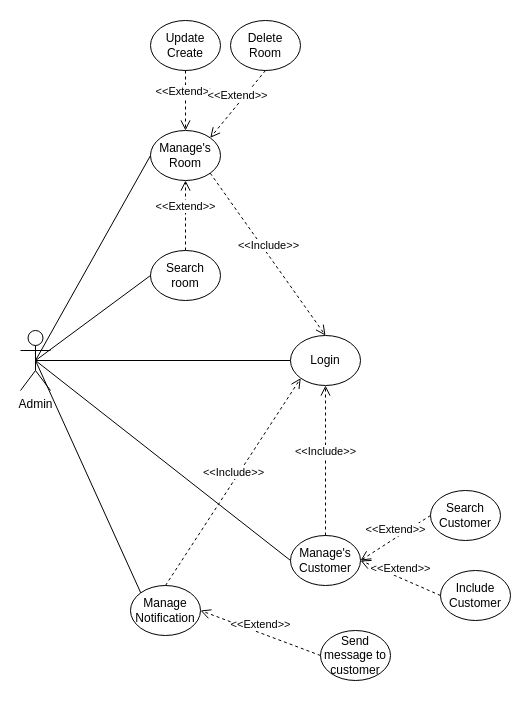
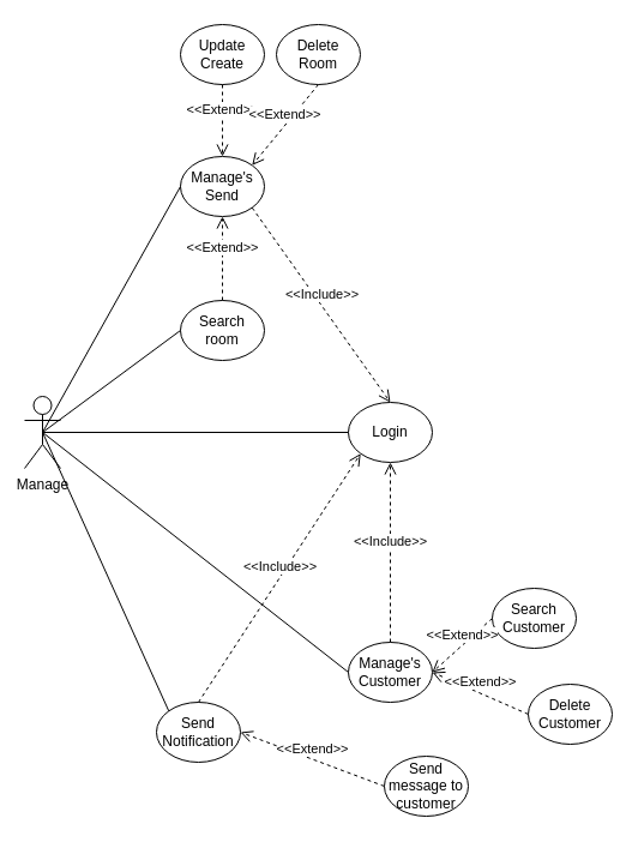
  <mxCell id="0" />
  <mxCell id="1" parent="0" />
- <mxCell id="2" value="Admin" style="shape=umlActor;verticalLabelPosition=bottom;verticalAlign=top;html=1;outlineConnect=0;" parent="1" vertex="1"><mxGeometry x="20" y="330" width="30" height="60" as="geometry" /></mxCell>
+ <mxCell id="2" value="Manage" style="shape=umlActor;verticalLabelPosition=bottom;verticalAlign=top;html=1;outlineConnect=0;" parent="1" vertex="1"><mxGeometry x="20" y="330" width="30" height="60" as="geometry" /></mxCell>
  <mxCell id="3" value="Login" style="ellipse;whiteSpace=wrap;html=1;" parent="1" vertex="1"><mxGeometry x="290" y="335" width="70" height="50" as="geometry" /></mxCell>
  <mxCell id="4" value="Manage's Customer" style="ellipse;whiteSpace=wrap;html=1;" parent="1" vertex="1"><mxGeometry x="290" y="535" width="70" height="50" as="geometry" /></mxCell>
- <mxCell id="5" value="Include Customer" style="ellipse;whiteSpace=wrap;html=1;" parent="1" vertex="1"><mxGeometry x="440" y="570" width="70" height="50" as="geometry" /></mxCell>
- <mxCell id="6" value="Search Customer" style="ellipse;whiteSpace=wrap;html=1;" parent="1" vertex="1"><mxGeometry x="430" y="490" width="70" height="50" as="geometry" /></mxCell>
+ <mxCell id="5" value="Delete Customer" style="ellipse;whiteSpace=wrap;html=1;" parent="1" vertex="1"><mxGeometry x="440" y="570" width="70" height="50" as="geometry" /></mxCell>
+ <mxCell id="6" value="Search Customer" style="ellipse;whiteSpace=wrap;html=1;" parent="1" vertex="1"><mxGeometry x="410" y="490" width="70" height="50" as="geometry" /></mxCell>
  <mxCell id="7" value="Search room" style="ellipse;whiteSpace=wrap;html=1;" parent="1" vertex="1"><mxGeometry x="150" y="250" width="70" height="50" as="geometry" /></mxCell>
- <mxCell id="8" value="Manage's Room" style="ellipse;whiteSpace=wrap;html=1;" parent="1" vertex="1"><mxGeometry x="150" y="130" width="70" height="50" as="geometry" /></mxCell>
+ <mxCell id="8" value="Manage's Send" style="ellipse;whiteSpace=wrap;html=1;" parent="1" vertex="1"><mxGeometry x="150" y="130" width="70" height="50" as="geometry" /></mxCell>
  <mxCell id="9" value="" style="endArrow=none;html=1;exitX=0.5;exitY=0.5;exitDx=0;exitDy=0;exitPerimeter=0;entryX=0;entryY=0.5;entryDx=0;entryDy=0;" parent="1" source="2" target="3" edge="1"><mxGeometry width="50" height="50" relative="1" as="geometry"><mxPoint x="290" y="420" as="sourcePoint" /><mxPoint x="340" y="370" as="targetPoint" /></mxGeometry></mxCell>
  <mxCell id="10" value="" style="endArrow=none;html=1;exitX=0.5;exitY=0.5;exitDx=0;exitDy=0;exitPerimeter=0;entryX=0;entryY=0.5;entryDx=0;entryDy=0;" parent="1" source="2" target="8" edge="1"><mxGeometry width="50" height="50" relative="1" as="geometry"><mxPoint x="45" y="370" as="sourcePoint" /><mxPoint x="130" y="205" as="targetPoint" /></mxGeometry></mxCell>
  <mxCell id="11" value="" style="endArrow=none;html=1;exitX=0.5;exitY=0.5;exitDx=0;exitDy=0;exitPerimeter=0;entryX=0;entryY=0.5;entryDx=0;entryDy=0;" parent="1" source="2" target="7" edge="1"><mxGeometry width="50" height="50" relative="1" as="geometry"><mxPoint x="45" y="370" as="sourcePoint" /><mxPoint x="130" y="285" as="targetPoint" /></mxGeometry></mxCell>
  <mxCell id="12" value="Delete Room" style="ellipse;whiteSpace=wrap;html=1;" parent="1" vertex="1"><mxGeometry x="230" y="20" width="70" height="50" as="geometry" /></mxCell>
  <mxCell id="13" value="Update Create" style="ellipse;whiteSpace=wrap;html=1;" parent="1" vertex="1"><mxGeometry x="150" y="20" width="70" height="50" as="geometry" /></mxCell>
  <mxCell id="14" value="&amp;lt;&amp;lt;Extend&amp;gt;&amp;gt;" style="html=1;verticalAlign=bottom;endArrow=open;dashed=1;endSize=8;exitX=0.5;exitY=1;exitDx=0;exitDy=0;entryX=0.5;entryY=0;entryDx=0;entryDy=0;" parent="1" source="13" target="8" edge="1"><mxGeometry relative="1" as="geometry"><mxPoint x="385" y="300" as="sourcePoint" /><mxPoint x="405" y="345" as="targetPoint" /></mxGeometry></mxCell>
  <mxCell id="15" value="&amp;lt;&amp;lt;Extend&amp;gt;&amp;gt;" style="html=1;verticalAlign=bottom;endArrow=open;dashed=1;endSize=8;exitX=0.5;exitY=1;exitDx=0;exitDy=0;entryX=1;entryY=0;entryDx=0;entryDy=0;" parent="1" source="12" target="8" edge="1"><mxGeometry relative="1" as="geometry"><mxPoint x="470.251" y="302.678" as="sourcePoint" /><mxPoint x="429.749" y="352.322" as="targetPoint" /></mxGeometry></mxCell>
  <mxCell id="16" value="&amp;lt;&amp;lt;Extend&amp;gt;&amp;gt;" style="html=1;verticalAlign=bottom;endArrow=open;dashed=1;endSize=8;exitX=0.5;exitY=0;exitDx=0;exitDy=0;entryX=0.5;entryY=1;entryDx=0;entryDy=0;" parent="1" source="7" target="8" edge="1"><mxGeometry relative="1" as="geometry"><mxPoint x="385" y="300" as="sourcePoint" /><mxPoint x="405" y="345" as="targetPoint" /></mxGeometry></mxCell>
  <mxCell id="17" value="" style="endArrow=none;html=1;exitX=0.5;exitY=0.5;exitDx=0;exitDy=0;exitPerimeter=0;entryX=0;entryY=0.5;entryDx=0;entryDy=0;" parent="1" source="2" target="4" edge="1"><mxGeometry width="50" height="50" relative="1" as="geometry"><mxPoint x="55" y="380" as="sourcePoint" /><mxPoint x="140" y="315" as="targetPoint" /></mxGeometry></mxCell>
  <mxCell id="18" value="&amp;lt;&amp;lt;Include&amp;gt;&amp;gt;" style="html=1;verticalAlign=bottom;endArrow=open;dashed=1;endSize=8;exitX=1;exitY=1;exitDx=0;exitDy=0;entryX=0.5;entryY=0;entryDx=0;entryDy=0;" parent="1" source="8" target="3" edge="1"><mxGeometry relative="1" as="geometry"><mxPoint x="200" y="305" as="sourcePoint" /><mxPoint x="290" y="160" as="targetPoint" /></mxGeometry></mxCell>
  <mxCell id="19" value="&amp;lt;&amp;lt;Include&amp;gt;&amp;gt;" style="html=1;verticalAlign=bottom;endArrow=open;dashed=1;endSize=8;exitX=0.5;exitY=0;exitDx=0;exitDy=0;entryX=0.5;entryY=1;entryDx=0;entryDy=0;" parent="1" source="4" target="3" edge="1"><mxGeometry relative="1" as="geometry"><mxPoint x="450" y="440" as="sourcePoint" /><mxPoint x="369.579" y="382.798" as="targetPoint" /></mxGeometry></mxCell>
  <mxCell id="20" value="&amp;lt;&amp;lt;Extend&amp;gt;&amp;gt;" style="html=1;verticalAlign=bottom;endArrow=open;dashed=1;endSize=8;exitX=0;exitY=0.5;exitDx=0;exitDy=0;entryX=1;entryY=0.5;entryDx=0;entryDy=0;" parent="1" source="6" target="4" edge="1"><mxGeometry relative="1" as="geometry"><mxPoint x="380" y="530" as="sourcePoint" /><mxPoint x="425.421" y="482.798" as="targetPoint" /></mxGeometry></mxCell>
  <mxCell id="21" value="&amp;lt;&amp;lt;Extend&amp;gt;&amp;gt;" style="html=1;verticalAlign=bottom;endArrow=open;dashed=1;endSize=8;exitX=0;exitY=0.5;exitDx=0;exitDy=0;entryX=1;entryY=0.5;entryDx=0;entryDy=0;" parent="1" source="5" target="4" edge="1"><mxGeometry relative="1" as="geometry"><mxPoint x="390" y="540" as="sourcePoint" /><mxPoint x="435.421" y="492.798" as="targetPoint" /></mxGeometry></mxCell>
- <mxCell id="22" value="Manage Notification" style="ellipse;whiteSpace=wrap;html=1;" parent="1" vertex="1"><mxGeometry x="130" y="585" width="70" height="50" as="geometry" /></mxCell>
+ <mxCell id="22" value="Send Notification" style="ellipse;whiteSpace=wrap;html=1;" parent="1" vertex="1"><mxGeometry x="130" y="585" width="70" height="50" as="geometry" /></mxCell>
  <mxCell id="23" value="Send message to customer" style="ellipse;whiteSpace=wrap;html=1;" parent="1" vertex="1"><mxGeometry x="320" y="630" width="70" height="50" as="geometry" /></mxCell>
  <mxCell id="24" value="&amp;lt;&amp;lt;Extend&amp;gt;&amp;gt;" style="html=1;verticalAlign=bottom;endArrow=open;dashed=1;endSize=8;exitX=0;exitY=0.5;exitDx=0;exitDy=0;entryX=1;entryY=0.5;entryDx=0;entryDy=0;" parent="1" source="23" target="22" edge="1"><mxGeometry relative="1" as="geometry"><mxPoint x="450" y="605" as="sourcePoint" /><mxPoint x="370" y="570" as="targetPoint" /></mxGeometry></mxCell>
  <mxCell id="25" value="" style="endArrow=none;html=1;exitX=0.5;exitY=0.5;exitDx=0;exitDy=0;exitPerimeter=0;entryX=0;entryY=0;entryDx=0;entryDy=0;" parent="1" source="2" target="22" edge="1"><mxGeometry width="50" height="50" relative="1" as="geometry"><mxPoint x="45" y="370" as="sourcePoint" /><mxPoint x="300" y="570" as="targetPoint" /></mxGeometry></mxCell>
  <mxCell id="26" value="&amp;lt;&amp;lt;Include&amp;gt;&amp;gt;" style="html=1;verticalAlign=bottom;endArrow=open;dashed=1;endSize=8;exitX=0.5;exitY=0;exitDx=0;exitDy=0;entryX=0;entryY=1;entryDx=0;entryDy=0;" parent="1" source="22" target="3" edge="1"><mxGeometry relative="1" as="geometry"><mxPoint x="335" y="545" as="sourcePoint" /><mxPoint x="335" y="395" as="targetPoint" /></mxGeometry></mxCell>
